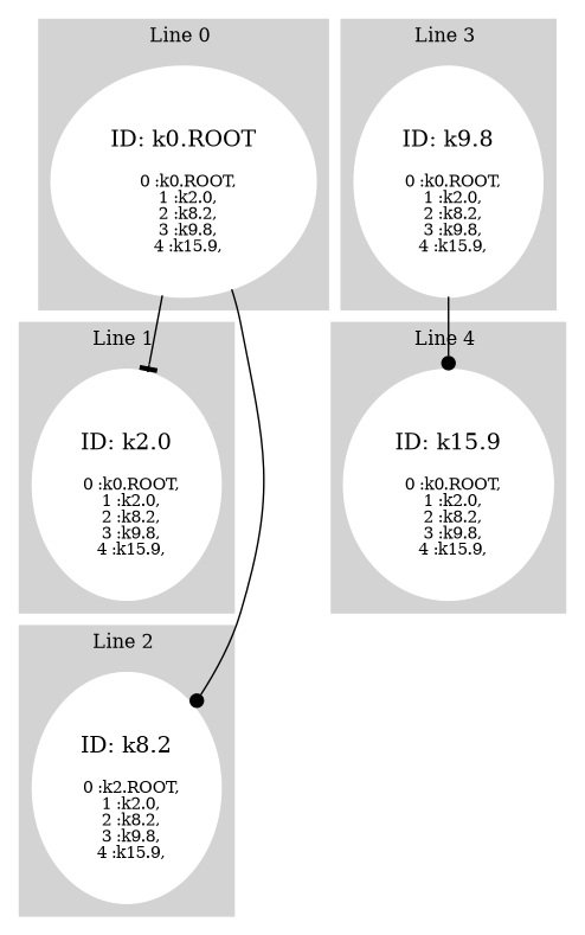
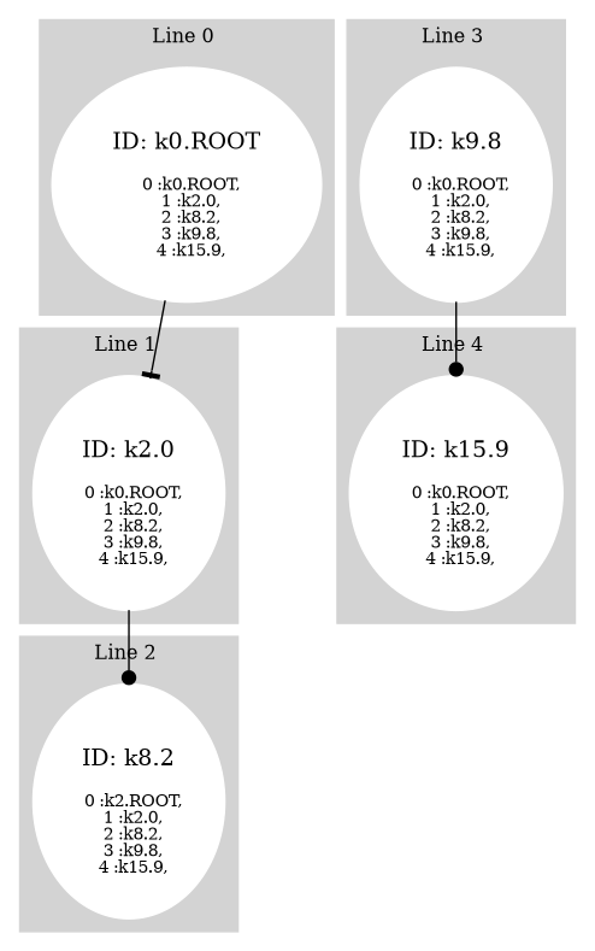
  digraph {
    compound="true "
    node [color=white style=filled]
    edge [arrowhead=dot]
    n1 [label=<<BR /> ID: k0.ROOT <BR /><BR /><FONT POINT-SIZE="10">  0 :k0.ROOT,</FONT><BR /><FONT POINT-SIZE="10">  1 :k2.0,</FONT><BR /><FONT POINT-SIZE="10">  2 :k8.2,</FONT><BR /><FONT POINT-SIZE="10">  3 :k9.8,</FONT><BR /><FONT POINT-SIZE="10">  4 :k15.9,</FONT>>]
    n2 [label=<<BR /> ID: k2.0 <BR /><BR /><FONT POINT-SIZE="10">  0 :k0.ROOT,</FONT><BR /><FONT POINT-SIZE="10">  1 :k2.0,</FONT><BR /><FONT POINT-SIZE="10">  2 :k8.2,</FONT><BR /><FONT POINT-SIZE="10">  3 :k9.8,</FONT><BR /><FONT POINT-SIZE="10">  4 :k15.9,</FONT>>]
    n3 [label=<<BR /> ID: k8.2 <BR /><BR /><FONT POINT-SIZE="10">  0 :k2.ROOT,</FONT><BR /><FONT POINT-SIZE="10">  1 :k2.0,</FONT><BR /><FONT POINT-SIZE="10">  2 :k8.2,</FONT><BR /><FONT POINT-SIZE="10">  3 :k9.8,</FONT><BR /><FONT POINT-SIZE="10">  4 :k15.9,</FONT>>]
    n4 [label=<<BR /> ID: k9.8 <BR /><BR /><FONT POINT-SIZE="10">  0 :k0.ROOT,</FONT><BR /><FONT POINT-SIZE="10">  1 :k2.0,</FONT><BR /><FONT POINT-SIZE="10">  2 :k8.2,</FONT><BR /><FONT POINT-SIZE="10">  3 :k9.8,</FONT><BR /><FONT POINT-SIZE="10">  4 :k15.9,</FONT>>]
    n5 [label=<<BR /> ID: k15.9 <BR /><BR /><FONT POINT-SIZE="10">  0 :k0.ROOT,</FONT><BR /><FONT POINT-SIZE="10">  1 :k2.0,</FONT><BR /><FONT POINT-SIZE="10">  2 :k8.2,</FONT><BR /><FONT POINT-SIZE="10">  3 :k9.8,</FONT><BR /><FONT POINT-SIZE="10">  4 :k15.9,</FONT>>]
    subgraph cluster_1 {
      color=lightgrey
      fontsize=12
      label="Line 0 "
      style=filled
      n1
    }
    subgraph cluster_2 {
      color=lightgrey
      fontsize=12
      label="Line 1 "
      style=filled
      n2
    }
    subgraph cluster_3 {
      color=lightgrey
      fontsize=12
      label="Line 2 "
      style=filled
      n3
    }
    subgraph cluster_4 {
      color=lightgrey
      fontsize=12
      label="Line 3 "
      style=filled
      n4
    }
    subgraph cluster_5 {
      color=lightgrey
      fontsize=12
      label="Line 4 "
      style=filled
      n5
    }
    n1 -> n2 [arrowhead=tee]
-   n1 -> n3
+   n2 -> n3
    n4 -> n5
  }
